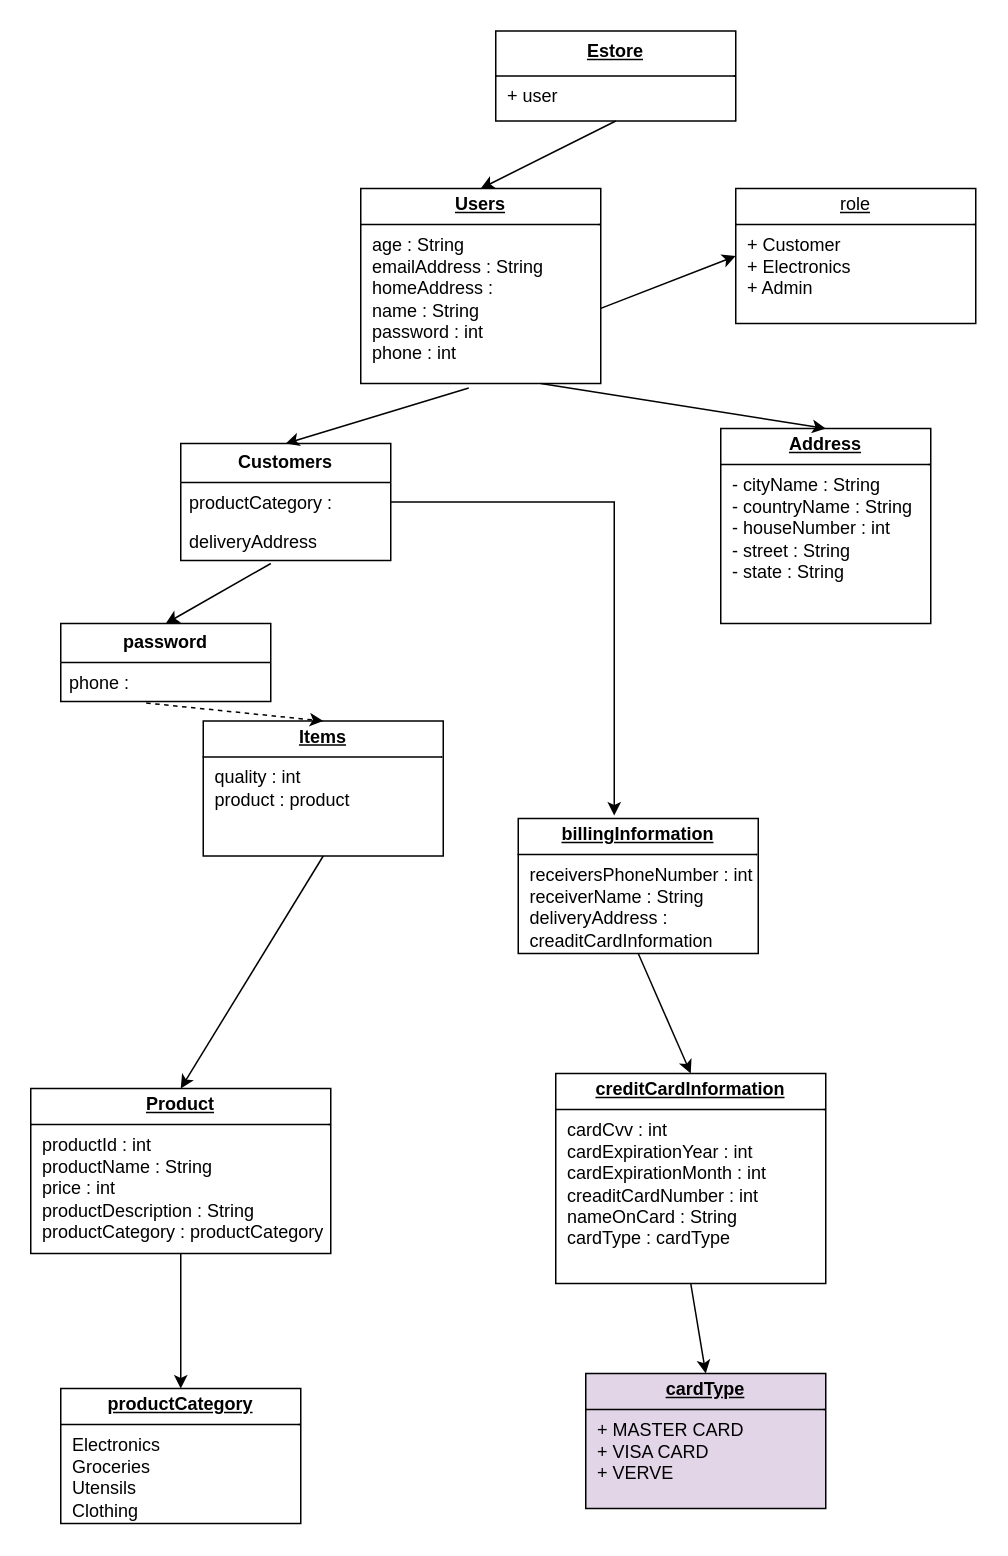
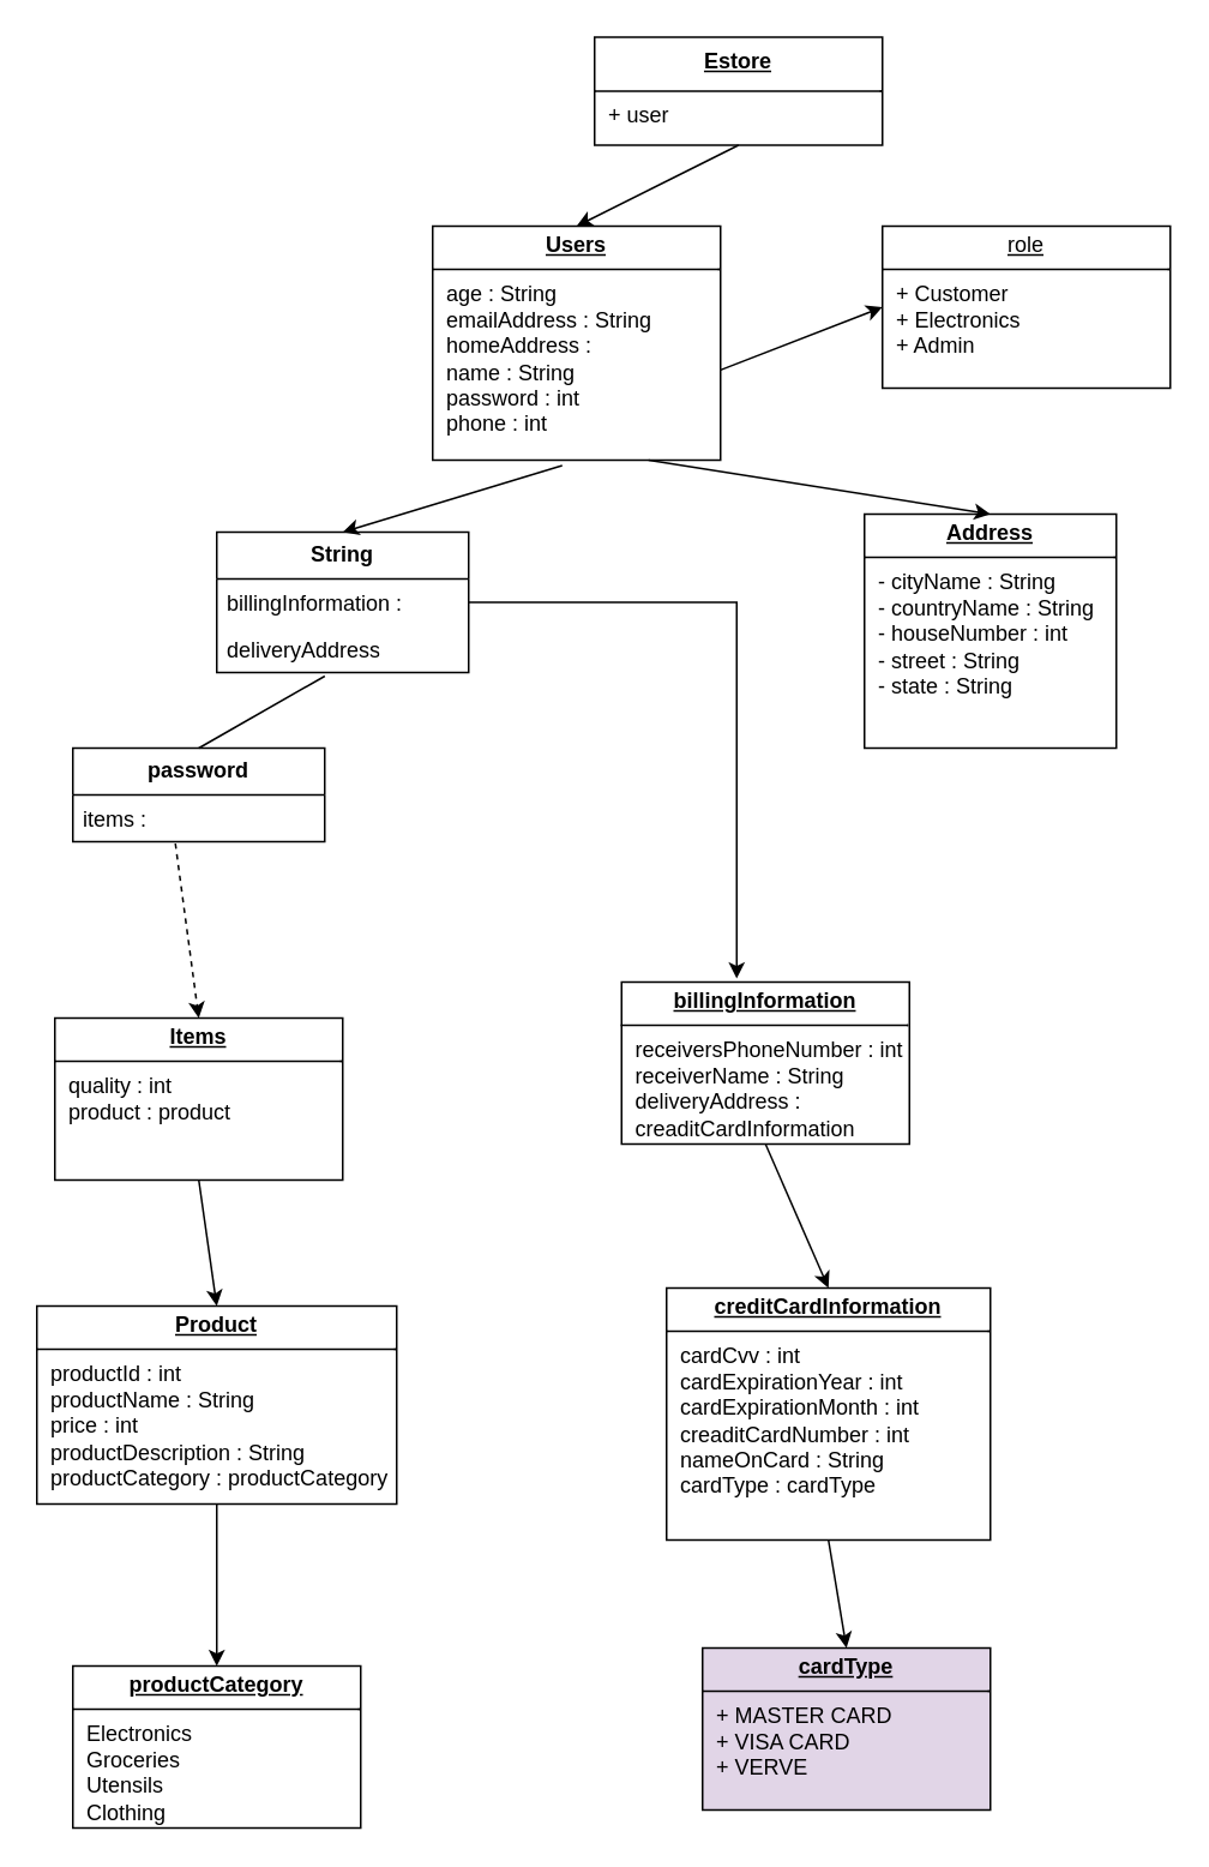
  <mxCell id="0" />
  <mxCell id="1" parent="0" />
  <mxCell id="2" value="&lt;p style=&quot;margin:0px;margin-top:4px;text-align:center;text-decoration:underline;&quot;&gt;&lt;b style=&quot;line-height: 170%;&quot;&gt;Estore&lt;/b&gt;&lt;/p&gt;&lt;hr size=&quot;1&quot; style=&quot;border-style:solid;&quot;&gt;&lt;p style=&quot;margin:0px;margin-left:8px;&quot;&gt;+ user&lt;br&gt;&lt;/p&gt;" style="verticalAlign=top;align=left;overflow=fill;html=1;whiteSpace=wrap;" parent="1" vertex="1"><mxGeometry x="330" y="20" width="160" height="60" as="geometry" /></mxCell>
  <mxCell id="3" value="&lt;p style=&quot;margin:0px;margin-top:4px;text-align:center;text-decoration:underline;&quot;&gt;role&lt;/p&gt;&lt;hr size=&quot;1&quot; style=&quot;border-style:solid;&quot;&gt;&lt;p style=&quot;margin:0px;margin-left:8px;&quot;&gt;+ Customer&lt;/p&gt;&lt;p style=&quot;margin:0px;margin-left:8px;&quot;&gt;+ Electronics&lt;/p&gt;&lt;p style=&quot;margin:0px;margin-left:8px;&quot;&gt;+ Admin&lt;/p&gt;" style="verticalAlign=top;align=left;overflow=fill;html=1;whiteSpace=wrap;" parent="1" vertex="1"><mxGeometry x="490" y="125" width="160" height="90" as="geometry" /></mxCell>
  <mxCell id="4" value="&lt;p style=&quot;margin:0px;margin-top:4px;text-align:center;text-decoration:underline;&quot;&gt;&lt;b&gt;Users&lt;/b&gt;&lt;/p&gt;&lt;hr size=&quot;1&quot; style=&quot;border-style:solid;&quot;&gt;&lt;p style=&quot;margin:0px;margin-left:8px;&quot;&gt;age : String&lt;br&gt;emailAddress : String&lt;br&gt;&lt;/p&gt;&lt;p style=&quot;margin:0px;margin-left:8px;&quot;&gt;homeAddress :&amp;nbsp;&lt;/p&gt;&lt;p style=&quot;margin:0px;margin-left:8px;&quot;&gt;name : String&lt;/p&gt;&lt;p style=&quot;margin:0px;margin-left:8px;&quot;&gt;password : int&lt;/p&gt;&lt;p style=&quot;margin:0px;margin-left:8px;&quot;&gt;phone : int&lt;/p&gt;&lt;p style=&quot;margin:0px;margin-left:8px;&quot;&gt;&lt;br&gt;&lt;/p&gt;" style="verticalAlign=top;align=left;overflow=fill;html=1;whiteSpace=wrap;" parent="1" vertex="1"><mxGeometry x="240" y="125" width="160" height="130" as="geometry" /></mxCell>
  <mxCell id="5" value="&lt;b&gt;password&lt;/b&gt;" style="swimlane;fontStyle=0;childLayout=stackLayout;horizontal=1;startSize=26;fillColor=none;horizontalStack=0;resizeParent=1;resizeParentMax=0;resizeLast=0;collapsible=1;marginBottom=0;whiteSpace=wrap;html=1;" parent="1" vertex="1"><mxGeometry x="40" y="415" width="140" height="52" as="geometry"><mxRectangle x="40" y="450" width="120" height="30" as="alternateBounds" /></mxGeometry></mxCell>
- <mxCell id="6" value="phone :&amp;nbsp;" style="text;strokeColor=none;fillColor=none;align=left;verticalAlign=top;spacingLeft=4;spacingRight=4;overflow=hidden;rotatable=0;points=[[0,0.5],[1,0.5]];portConstraint=eastwest;whiteSpace=wrap;html=1;" parent="5" vertex="1"><mxGeometry y="26" width="140" height="26" as="geometry" /></mxCell>
- <mxCell id="7" value="&lt;b&gt;Customers&lt;/b&gt;" style="swimlane;fontStyle=0;childLayout=stackLayout;horizontal=1;startSize=26;fillColor=none;horizontalStack=0;resizeParent=1;resizeParentMax=0;resizeLast=0;collapsible=1;marginBottom=0;whiteSpace=wrap;html=1;" parent="1" vertex="1"><mxGeometry x="120" y="295" width="140" height="78" as="geometry"><mxRectangle x="120" y="330" width="100" height="30" as="alternateBounds" /></mxGeometry></mxCell>
- <mxCell id="8" value="productCategory :&amp;nbsp;" style="text;strokeColor=none;fillColor=none;align=left;verticalAlign=top;spacingLeft=4;spacingRight=4;overflow=hidden;rotatable=0;points=[[0,0.5],[1,0.5]];portConstraint=eastwest;whiteSpace=wrap;html=1;" parent="7" vertex="1"><mxGeometry y="26" width="140" height="26" as="geometry" /></mxCell>
+ <mxCell id="6" value="items :&amp;nbsp;" style="text;strokeColor=none;fillColor=none;align=left;verticalAlign=top;spacingLeft=4;spacingRight=4;overflow=hidden;rotatable=0;points=[[0,0.5],[1,0.5]];portConstraint=eastwest;whiteSpace=wrap;html=1;" parent="5" vertex="1"><mxGeometry y="26" width="140" height="26" as="geometry" /></mxCell>
+ <mxCell id="7" value="&lt;b&gt;String&lt;/b&gt;" style="swimlane;fontStyle=0;childLayout=stackLayout;horizontal=1;startSize=26;fillColor=none;horizontalStack=0;resizeParent=1;resizeParentMax=0;resizeLast=0;collapsible=1;marginBottom=0;whiteSpace=wrap;html=1;" parent="1" vertex="1"><mxGeometry x="120" y="295" width="140" height="78" as="geometry"><mxRectangle x="120" y="330" width="100" height="30" as="alternateBounds" /></mxGeometry></mxCell>
+ <mxCell id="8" value="billingInformation :&amp;nbsp;" style="text;strokeColor=none;fillColor=none;align=left;verticalAlign=top;spacingLeft=4;spacingRight=4;overflow=hidden;rotatable=0;points=[[0,0.5],[1,0.5]];portConstraint=eastwest;whiteSpace=wrap;html=1;" parent="7" vertex="1"><mxGeometry y="26" width="140" height="26" as="geometry" /></mxCell>
  <mxCell id="9" value="deliveryAddress" style="text;strokeColor=none;fillColor=none;align=left;verticalAlign=top;spacingLeft=4;spacingRight=4;overflow=hidden;rotatable=0;points=[[0,0.5],[1,0.5]];portConstraint=eastwest;whiteSpace=wrap;html=1;" parent="7" vertex="1"><mxGeometry y="52" width="140" height="26" as="geometry" /></mxCell>
- <mxCell id="10" value="&lt;p style=&quot;margin:0px;margin-top:4px;text-align:center;text-decoration:underline;&quot;&gt;&lt;b&gt;Items&lt;/b&gt;&lt;/p&gt;&lt;hr size=&quot;1&quot; style=&quot;border-style:solid;&quot;&gt;&lt;p style=&quot;margin:0px;margin-left:8px;&quot;&gt;quality : int&lt;br&gt;product : product&lt;br&gt;&lt;/p&gt;" style="verticalAlign=top;align=left;overflow=fill;html=1;whiteSpace=wrap;" parent="1" vertex="1"><mxGeometry x="135" y="480" width="160" height="90" as="geometry" /></mxCell>
+ <mxCell id="10" value="&lt;p style=&quot;margin:0px;margin-top:4px;text-align:center;text-decoration:underline;&quot;&gt;&lt;b&gt;Items&lt;/b&gt;&lt;/p&gt;&lt;hr size=&quot;1&quot; style=&quot;border-style:solid;&quot;&gt;&lt;p style=&quot;margin:0px;margin-left:8px;&quot;&gt;quality : int&lt;br&gt;product : product&lt;br&gt;&lt;/p&gt;" style="verticalAlign=top;align=left;overflow=fill;html=1;whiteSpace=wrap;" parent="1" vertex="1"><mxGeometry x="30" y="565" width="160" height="90" as="geometry" /></mxCell>
  <mxCell id="11" value="&lt;p style=&quot;margin:0px;margin-top:4px;text-align:center;text-decoration:underline;&quot;&gt;&lt;b&gt;Product&lt;/b&gt;&lt;/p&gt;&lt;hr size=&quot;1&quot; style=&quot;border-style:solid;&quot;&gt;&lt;p style=&quot;margin:0px;margin-left:8px;&quot;&gt;productId : int&lt;/p&gt;&lt;p style=&quot;margin:0px;margin-left:8px;&quot;&gt;productName : String&lt;br&gt;price : int&lt;/p&gt;&lt;p style=&quot;margin:0px;margin-left:8px;&quot;&gt;productDescription : String&lt;/p&gt;&lt;p style=&quot;margin:0px;margin-left:8px;&quot;&gt;productCategory :&amp;nbsp;&lt;span style=&quot;background-color: transparent; color: light-dark(rgb(0, 0, 0), rgb(255, 255, 255));&quot;&gt;productCategory&lt;/span&gt;&lt;span style=&quot;background-color: transparent; color: light-dark(rgb(0, 0, 0), rgb(255, 255, 255));&quot;&gt;&amp;nbsp;&lt;/span&gt;&lt;/p&gt;&lt;p style=&quot;margin:0px;margin-left:8px;&quot;&gt;&lt;br&gt;&lt;/p&gt;" style="verticalAlign=top;align=left;overflow=fill;html=1;whiteSpace=wrap;" parent="1" vertex="1"><mxGeometry x="20" y="725" width="200" height="110" as="geometry" /></mxCell>
  <mxCell id="12" value="&lt;p style=&quot;margin:0px;margin-top:4px;text-align:center;text-decoration:underline;&quot;&gt;&lt;b&gt;productCategory&lt;/b&gt;&lt;/p&gt;&lt;hr size=&quot;1&quot; style=&quot;border-style:solid;&quot;&gt;&lt;p style=&quot;margin:0px;margin-left:8px;&quot;&gt;Electronics&lt;/p&gt;&lt;p style=&quot;margin:0px;margin-left:8px;&quot;&gt;Groceries&lt;br&gt;&lt;/p&gt;&lt;p style=&quot;margin:0px;margin-left:8px;&quot;&gt;Utensils&lt;/p&gt;&lt;p style=&quot;margin:0px;margin-left:8px;&quot;&gt;Clothing&lt;/p&gt;" style="verticalAlign=top;align=left;overflow=fill;html=1;whiteSpace=wrap;" parent="1" vertex="1"><mxGeometry x="40" y="925" width="160" height="90" as="geometry" /></mxCell>
  <mxCell id="13" value="&lt;p style=&quot;margin:0px;margin-top:4px;text-align:center;text-decoration:underline;&quot;&gt;&lt;b&gt;billingInformation&lt;/b&gt;&lt;/p&gt;&lt;hr size=&quot;1&quot; style=&quot;border-style:solid;&quot;&gt;&lt;p style=&quot;margin:0px;margin-left:8px;&quot;&gt;receiversPhoneNumber : int&lt;br&gt;receiverName : String&lt;br&gt;deliveryAddress :&lt;/p&gt;&lt;p style=&quot;margin:0px;margin-left:8px;&quot;&gt;creaditCardInformation&lt;/p&gt;" style="verticalAlign=top;align=left;overflow=fill;html=1;whiteSpace=wrap;" parent="1" vertex="1"><mxGeometry x="345" y="545" width="160" height="90" as="geometry" /></mxCell>
  <mxCell id="14" value="&lt;p style=&quot;margin:0px;margin-top:4px;text-align:center;text-decoration:underline;&quot;&gt;&lt;b&gt;creditCardInformation&lt;/b&gt;&lt;/p&gt;&lt;hr size=&quot;1&quot; style=&quot;border-style:solid;&quot;&gt;&lt;p style=&quot;margin:0px;margin-left:8px;&quot;&gt;cardCvv : int&lt;/p&gt;&lt;p style=&quot;margin:0px;margin-left:8px;&quot;&gt;cardExpirationYear : int&lt;br&gt;cardExpirationMonth : int&lt;br&gt;creaditCardNumber : int&lt;/p&gt;&lt;p style=&quot;margin:0px;margin-left:8px;&quot;&gt;nameOnCard : String&lt;/p&gt;&lt;p style=&quot;margin:0px;margin-left:8px;&quot;&gt;cardType : cardType&lt;/p&gt;" style="verticalAlign=top;align=left;overflow=fill;html=1;whiteSpace=wrap;" parent="1" vertex="1"><mxGeometry x="370" y="715" width="180" height="140" as="geometry" /></mxCell>
  <mxCell id="15" value="&lt;p style=&quot;margin:0px;margin-top:4px;text-align:center;text-decoration:underline;&quot;&gt;&lt;b&gt;cardType&lt;/b&gt;&lt;/p&gt;&lt;hr size=&quot;1&quot; style=&quot;border-style:solid;&quot;&gt;&lt;p style=&quot;margin:0px;margin-left:8px;&quot;&gt;+ MASTER CARD&lt;br&gt;+ VISA CARD&lt;br&gt;+ VERVE&lt;/p&gt;&lt;p style=&quot;margin:0px;margin-left:8px;&quot;&gt;&lt;br&gt;&lt;/p&gt;" style="verticalAlign=top;align=left;overflow=fill;html=1;whiteSpace=wrap;fillColor=#e1d5e7;" parent="1" vertex="1"><mxGeometry x="390" y="915" width="160" height="90" as="geometry" /></mxCell>
  <mxCell id="16" value="&lt;p style=&quot;margin:0px;margin-top:4px;text-align:center;text-decoration:underline;&quot;&gt;&lt;b&gt;Address&lt;/b&gt;&lt;/p&gt;&lt;hr size=&quot;1&quot; style=&quot;border-style:solid;&quot;&gt;&lt;p style=&quot;margin:0px;margin-left:8px;&quot;&gt;- cityName : String&lt;br&gt;- countryName : String&lt;br&gt;- houseNumber : int&lt;/p&gt;&lt;p style=&quot;margin:0px;margin-left:8px;&quot;&gt;- street : String&lt;/p&gt;&lt;p style=&quot;margin:0px;margin-left:8px;&quot;&gt;- state : String&lt;/p&gt;" style="verticalAlign=top;align=left;overflow=fill;html=1;whiteSpace=wrap;" parent="1" vertex="1"><mxGeometry x="480" y="285" width="140" height="130" as="geometry" /></mxCell>
  <mxCell id="17" value="" style="endArrow=classic;html=1;rounded=0;exitX=0.5;exitY=1;exitDx=0;exitDy=0;entryX=0.5;entryY=0;entryDx=0;entryDy=0;" parent="1" source="2" target="4" edge="1"><mxGeometry width="50" height="50" relative="1" as="geometry"><mxPoint x="440" y="285" as="sourcePoint" /><mxPoint x="490" y="235" as="targetPoint" /></mxGeometry></mxCell>
  <mxCell id="18" value="" style="endArrow=classic;html=1;rounded=0;entryX=0;entryY=0.5;entryDx=0;entryDy=0;exitX=1;exitY=0.615;exitDx=0;exitDy=0;exitPerimeter=0;" parent="1" source="4" target="3" edge="1"><mxGeometry width="50" height="50" relative="1" as="geometry"><mxPoint x="400" y="275" as="sourcePoint" /><mxPoint x="450" y="225" as="targetPoint" /></mxGeometry></mxCell>
  <mxCell id="19" value="" style="endArrow=classic;html=1;rounded=0;entryX=0.5;entryY=0;entryDx=0;entryDy=0;exitX=0.75;exitY=1;exitDx=0;exitDy=0;" parent="1" source="4" target="16" edge="1"><mxGeometry width="50" height="50" relative="1" as="geometry"><mxPoint x="300" y="295" as="sourcePoint" /><mxPoint x="350" y="245" as="targetPoint" /></mxGeometry></mxCell>
  <mxCell id="20" value="" style="endArrow=classic;html=1;rounded=0;exitX=0.45;exitY=1.023;exitDx=0;exitDy=0;exitPerimeter=0;entryX=0.5;entryY=0;entryDx=0;entryDy=0;" parent="1" source="4" target="7" edge="1"><mxGeometry width="50" height="50" relative="1" as="geometry"><mxPoint x="300" y="295" as="sourcePoint" /><mxPoint x="350" y="245" as="targetPoint" /></mxGeometry></mxCell>
  <mxCell id="21" style="edgeStyle=orthogonalEdgeStyle;rounded=0;orthogonalLoop=1;jettySize=auto;html=1;exitX=1;exitY=0.5;exitDx=0;exitDy=0;entryX=0.4;entryY=-0.022;entryDx=0;entryDy=0;entryPerimeter=0;" parent="1" source="8" target="13" edge="1"><mxGeometry relative="1" as="geometry" /></mxCell>
- <mxCell id="22" value="" style="endArrow=classic;html=1;rounded=0;exitX=0.429;exitY=1.077;exitDx=0;exitDy=0;exitPerimeter=0;entryX=0.5;entryY=0;entryDx=0;entryDy=0;" parent="1" source="9" target="5" edge="1"><mxGeometry width="50" height="50" relative="1" as="geometry"><mxPoint x="300" y="395" as="sourcePoint" /><mxPoint x="350" y="345" as="targetPoint" /></mxGeometry></mxCell>
+ <mxCell id="22" value="" style="endArrow=none;html=1;rounded=0;exitX=0.429;exitY=1.077;exitDx=0;exitDy=0;exitPerimeter=0;entryX=0.5;entryY=0;entryDx=0;entryDy=0;" parent="1" source="9" target="5" edge="1"><mxGeometry width="50" height="50" relative="1" as="geometry"><mxPoint x="300" y="395" as="sourcePoint" /><mxPoint x="350" y="345" as="targetPoint" /></mxGeometry></mxCell>
  <mxCell id="23" value="" style="endArrow=classic;html=1;rounded=0;exitX=0.407;exitY=1.038;exitDx=0;exitDy=0;exitPerimeter=0;entryX=0.5;entryY=0;entryDx=0;entryDy=0;dashed=1;" parent="1" source="6" target="10" edge="1"><mxGeometry width="50" height="50" relative="1" as="geometry"><mxPoint x="300" y="545" as="sourcePoint" /><mxPoint x="350" y="495" as="targetPoint" /></mxGeometry></mxCell>
  <mxCell id="24" value="" style="endArrow=classic;html=1;rounded=0;entryX=0.5;entryY=0;entryDx=0;entryDy=0;exitX=0.5;exitY=1;exitDx=0;exitDy=0;" parent="1" source="10" target="11" edge="1"><mxGeometry width="50" height="50" relative="1" as="geometry"><mxPoint x="300" y="665" as="sourcePoint" /><mxPoint x="350" y="615" as="targetPoint" /></mxGeometry></mxCell>
  <mxCell id="25" value="" style="endArrow=classic;html=1;rounded=0;entryX=0.5;entryY=0;entryDx=0;entryDy=0;exitX=0.5;exitY=1;exitDx=0;exitDy=0;" parent="1" source="11" target="12" edge="1"><mxGeometry width="50" height="50" relative="1" as="geometry"><mxPoint x="310" y="805" as="sourcePoint" /><mxPoint x="220" y="885" as="targetPoint" /></mxGeometry></mxCell>
  <mxCell id="26" value="" style="endArrow=classic;html=1;rounded=0;entryX=0.5;entryY=0;entryDx=0;entryDy=0;exitX=0.5;exitY=1;exitDx=0;exitDy=0;" parent="1" source="13" target="14" edge="1"><mxGeometry width="50" height="50" relative="1" as="geometry"><mxPoint x="410" y="655" as="sourcePoint" /><mxPoint x="360" y="605" as="targetPoint" /></mxGeometry></mxCell>
  <mxCell id="27" value="" style="endArrow=classic;html=1;rounded=0;exitX=0.5;exitY=1;exitDx=0;exitDy=0;entryX=0.5;entryY=0;entryDx=0;entryDy=0;" parent="1" source="14" target="15" edge="1"><mxGeometry width="50" height="50" relative="1" as="geometry"><mxPoint x="310" y="945" as="sourcePoint" /><mxPoint x="360" y="895" as="targetPoint" /></mxGeometry></mxCell>
